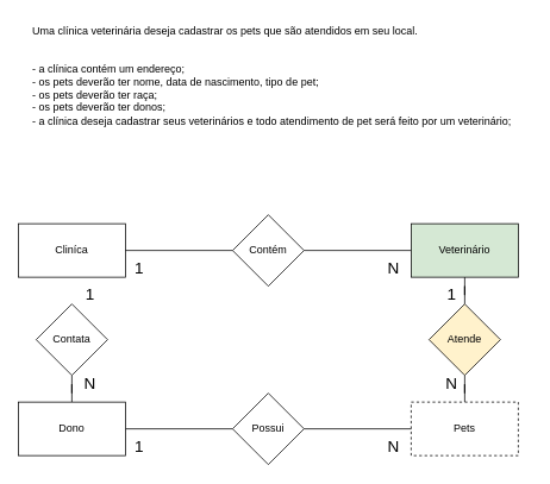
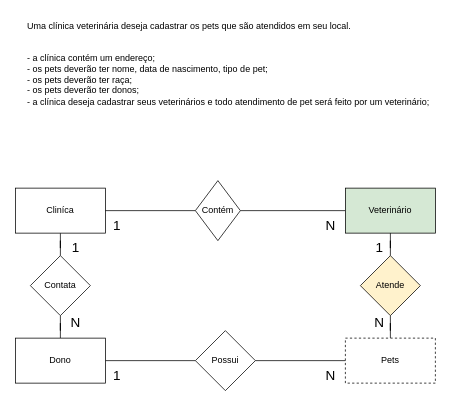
  <mxCell id="0" />
  <mxCell id="1" parent="0" />
  <mxCell id="2" value="Uma clínica veterinária deseja cadastrar os pets que são atendidos em seu local.&#10;&#10;&#10;- a clínica contém um endereço;&#10;- os pets deverão ter nome, data de nascimento, tipo de pet;&#10;- os pets deverão ter raça;&#10;- os pets deverão ter donos;&#10;- a clínica deseja cadastrar seus veterinários e todo atendimento de pet será feito por um veterinário;" style="text;whiteSpace=wrap;" vertex="1" parent="1"><mxGeometry x="34" y="20" width="560" height="150" as="geometry" /></mxCell>
+ <mxCell id="3" style="edgeStyle=orthogonalEdgeStyle;rounded=0;orthogonalLoop=1;jettySize=auto;html=1;endArrow=none;endFill=0;" edge="1" parent="1" source="4" target="14"><mxGeometry relative="1" as="geometry" /></mxCell>
  <mxCell id="4" value="Cliníca" style="rounded=0;whiteSpace=wrap;html=1;" vertex="1" parent="1"><mxGeometry x="20" y="250" width="120" height="60" as="geometry" /></mxCell>
  <mxCell id="5" style="edgeStyle=orthogonalEdgeStyle;rounded=0;orthogonalLoop=1;jettySize=auto;html=1;entryX=0.5;entryY=1;entryDx=0;entryDy=0;endArrow=none;endFill=0;" edge="1" parent="1" source="6" target="16"><mxGeometry relative="1" as="geometry" /></mxCell>
  <mxCell id="6" value="Pets" style="rounded=0;whiteSpace=wrap;html=1;dashed=1;" vertex="1" parent="1"><mxGeometry x="460" y="450" width="120" height="60" as="geometry" /></mxCell>
  <mxCell id="7" style="edgeStyle=orthogonalEdgeStyle;rounded=0;orthogonalLoop=1;jettySize=auto;html=1;endArrow=none;endFill=0;" edge="1" parent="1" source="8" target="13"><mxGeometry relative="1" as="geometry" /></mxCell>
  <mxCell id="8" value="Veterinário" style="rounded=0;whiteSpace=wrap;html=1;fillColor=#d5e8d4;" vertex="1" parent="1"><mxGeometry x="460" y="250" width="120" height="60" as="geometry" /></mxCell>
  <mxCell id="9" style="edgeStyle=orthogonalEdgeStyle;rounded=0;orthogonalLoop=1;jettySize=auto;html=1;entryX=0;entryY=0.5;entryDx=0;entryDy=0;endArrow=none;endFill=0;" edge="1" parent="1" source="11" target="18"><mxGeometry relative="1" as="geometry" /></mxCell>
  <mxCell id="10" style="edgeStyle=orthogonalEdgeStyle;rounded=0;orthogonalLoop=1;jettySize=auto;html=1;endArrow=none;endFill=0;" edge="1" parent="1" source="11" target="14"><mxGeometry relative="1" as="geometry" /></mxCell>
  <mxCell id="11" value="Dono" style="rounded=0;whiteSpace=wrap;html=1;" vertex="1" parent="1"><mxGeometry x="20" y="450" width="120" height="60" as="geometry" /></mxCell>
  <mxCell id="12" style="edgeStyle=orthogonalEdgeStyle;rounded=0;orthogonalLoop=1;jettySize=auto;html=1;endArrow=none;endFill=0;" edge="1" parent="1" source="13" target="4"><mxGeometry relative="1" as="geometry" /></mxCell>
- <mxCell id="13" value="Contém" style="rhombus;whiteSpace=wrap;html=1;" vertex="1" parent="1"><mxGeometry x="260" y="240" width="80" height="80" as="geometry" /></mxCell>
+ <mxCell id="13" value="Contém" style="rhombus;whiteSpace=wrap;html=1;" vertex="1" parent="1"><mxGeometry x="260" y="240" width="60" height="80" as="geometry" /></mxCell>
  <mxCell id="14" value="Contata" style="rhombus;whiteSpace=wrap;html=1;" vertex="1" parent="1"><mxGeometry x="40" y="340" width="80" height="80" as="geometry" /></mxCell>
  <mxCell id="15" style="edgeStyle=orthogonalEdgeStyle;rounded=0;orthogonalLoop=1;jettySize=auto;html=1;endArrow=none;endFill=0;" edge="1" parent="1" source="16" target="8"><mxGeometry relative="1" as="geometry" /></mxCell>
  <mxCell id="16" value="Atende" style="rhombus;whiteSpace=wrap;html=1;fillColor=#fff2cc;" vertex="1" parent="1"><mxGeometry x="480" y="340" width="80" height="80" as="geometry" /></mxCell>
  <mxCell id="17" style="edgeStyle=orthogonalEdgeStyle;rounded=0;orthogonalLoop=1;jettySize=auto;html=1;exitX=1;exitY=0.5;exitDx=0;exitDy=0;endArrow=none;endFill=0;" edge="1" parent="1" source="18" target="6"><mxGeometry relative="1" as="geometry" /></mxCell>
  <mxCell id="18" value="Possui" style="rhombus;whiteSpace=wrap;html=1;" vertex="1" parent="1"><mxGeometry x="260" y="440" width="80" height="80" as="geometry" /></mxCell>
  <mxCell id="19" value="N" style="text;html=1;align=center;verticalAlign=middle;resizable=0;points=[];autosize=1;strokeColor=none;fillColor=none;fontSize=18;" vertex="1" parent="1"><mxGeometry x="420" y="480" width="40" height="40" as="geometry" /></mxCell>
  <mxCell id="20" value="N" style="text;html=1;align=center;verticalAlign=middle;resizable=0;points=[];autosize=1;strokeColor=none;fillColor=none;fontSize=18;" vertex="1" parent="1"><mxGeometry x="420" y="280" width="40" height="40" as="geometry" /></mxCell>
  <mxCell id="21" value="N" style="text;html=1;align=center;verticalAlign=middle;resizable=0;points=[];autosize=1;strokeColor=none;fillColor=none;fontSize=18;" vertex="1" parent="1"><mxGeometry x="80" y="410" width="40" height="40" as="geometry" /></mxCell>
  <mxCell id="22" value="1" style="text;html=1;align=center;verticalAlign=middle;resizable=0;points=[];autosize=1;strokeColor=none;fillColor=none;fontSize=18;" vertex="1" parent="1"><mxGeometry x="85" y="310" width="30" height="40" as="geometry" /></mxCell>
  <mxCell id="23" value="1" style="text;html=1;align=center;verticalAlign=middle;resizable=0;points=[];autosize=1;strokeColor=none;fillColor=none;fontSize=18;" vertex="1" parent="1"><mxGeometry x="140" y="280" width="30" height="40" as="geometry" /></mxCell>
  <mxCell id="24" value="1" style="text;html=1;align=center;verticalAlign=middle;resizable=0;points=[];autosize=1;strokeColor=none;fillColor=none;fontSize=18;" vertex="1" parent="1"><mxGeometry x="490" y="310" width="30" height="40" as="geometry" /></mxCell>
  <mxCell id="25" value="N" style="text;html=1;align=center;verticalAlign=middle;resizable=0;points=[];autosize=1;strokeColor=none;fillColor=none;fontSize=18;" vertex="1" parent="1"><mxGeometry x="485" y="410" width="40" height="40" as="geometry" /></mxCell>
  <mxCell id="26" value="1" style="text;html=1;align=center;verticalAlign=middle;resizable=0;points=[];autosize=1;strokeColor=none;fillColor=none;fontSize=18;" vertex="1" parent="1"><mxGeometry x="140" y="480" width="30" height="40" as="geometry" /></mxCell>
